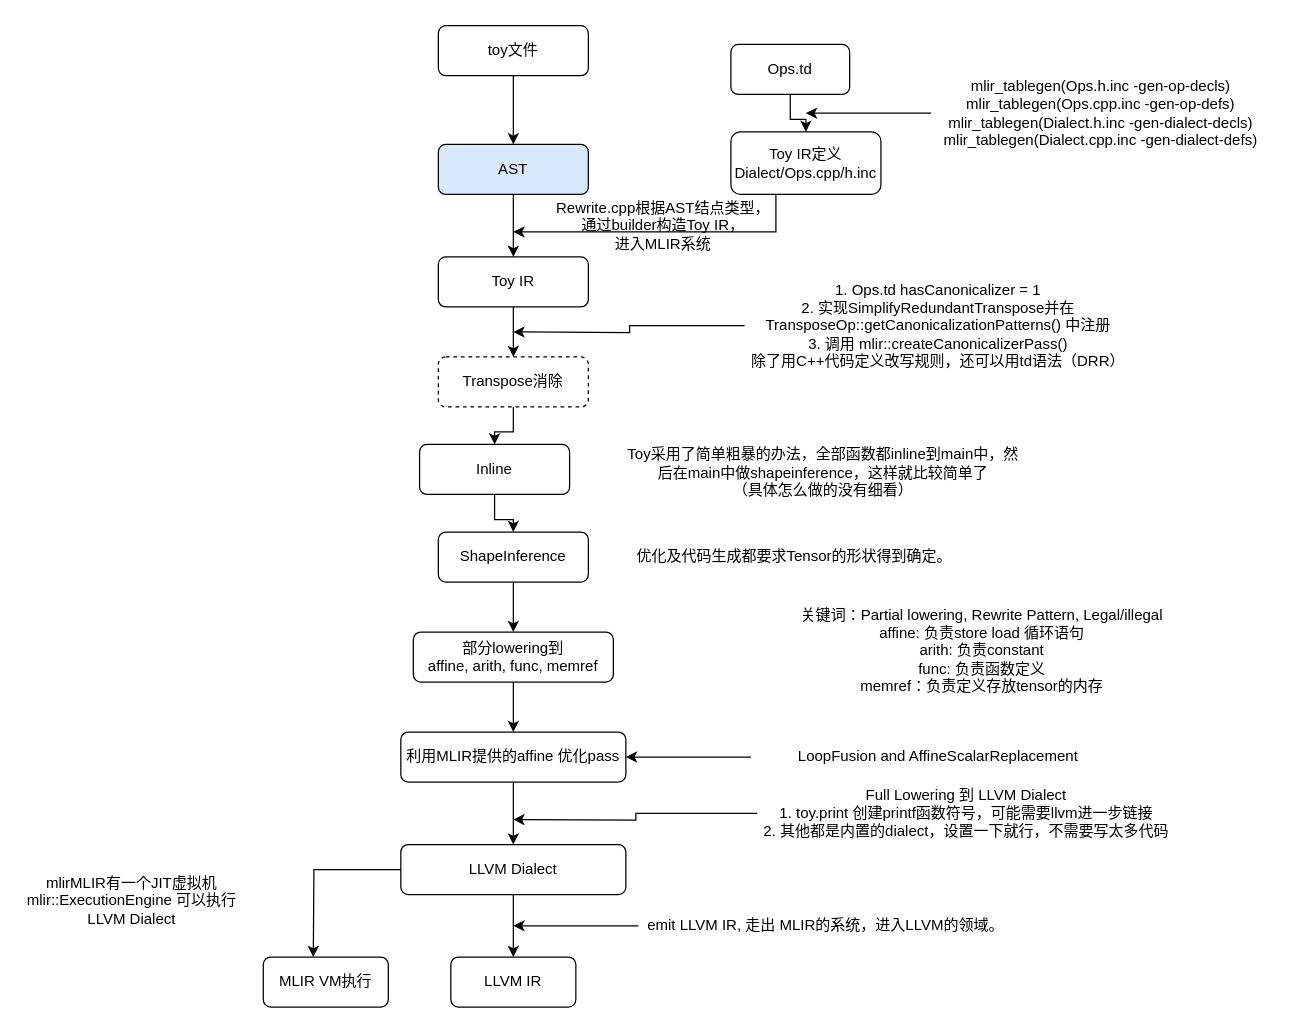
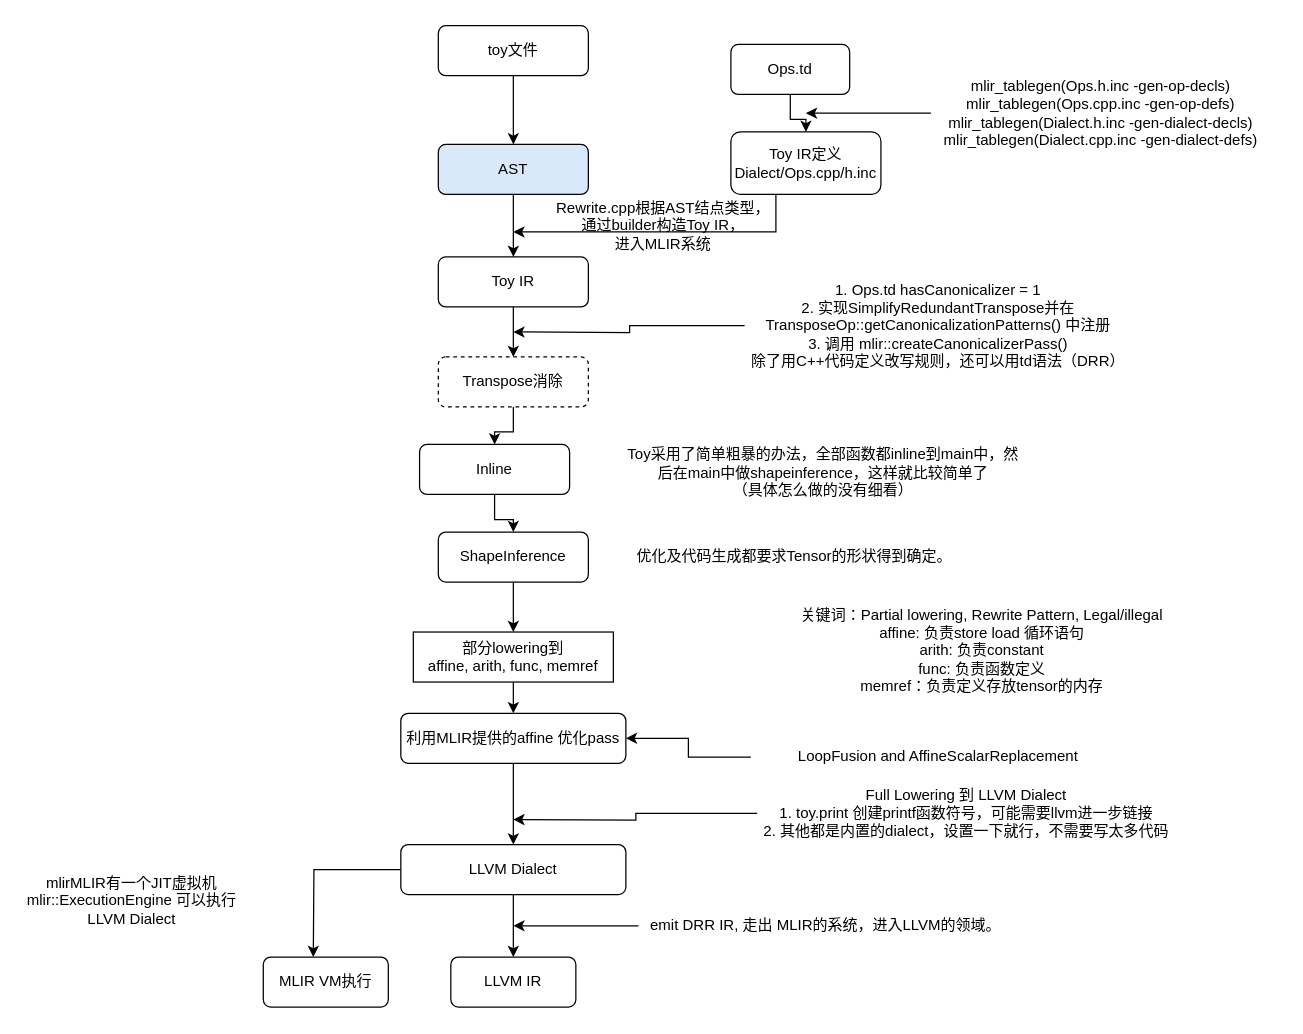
  <mxCell id="0" />
  <mxCell id="1" parent="0" />
  <mxCell id="2" style="edgeStyle=orthogonalEdgeStyle;rounded=0;orthogonalLoop=1;jettySize=auto;html=1;entryX=0.5;entryY=0;entryDx=0;entryDy=0;" parent="1" source="3" target="9" edge="1"><mxGeometry relative="1" as="geometry" /></mxCell>
  <mxCell id="3" value="toy文件" style="rounded=1;whiteSpace=wrap;html=1;fontSize=12;glass=0;strokeWidth=1;shadow=0;" parent="1" vertex="1"><mxGeometry x="350" y="20" width="120" height="40" as="geometry" /></mxCell>
  <mxCell id="4" value="" style="edgeStyle=orthogonalEdgeStyle;rounded=0;orthogonalLoop=1;jettySize=auto;html=1;" parent="1" source="5" target="7" edge="1"><mxGeometry relative="1" as="geometry" /></mxCell>
  <mxCell id="5" value="Ops.td" style="rounded=1;whiteSpace=wrap;html=1;fontSize=12;glass=0;strokeWidth=1;shadow=0;" parent="1" vertex="1"><mxGeometry x="584" y="35" width="95" height="40" as="geometry" /></mxCell>
  <mxCell id="6" style="edgeStyle=orthogonalEdgeStyle;rounded=0;orthogonalLoop=1;jettySize=auto;html=1;" parent="1" source="7" edge="1"><mxGeometry relative="1" as="geometry"><mxPoint x="410" y="185" as="targetPoint" /><Array as="points"><mxPoint x="620" y="185" /></Array></mxGeometry></mxCell>
  <mxCell id="7" value="Toy IR定义&lt;br&gt;Dialect/Ops.cpp/h.inc" style="whiteSpace=wrap;html=1;rounded=1;glass=0;strokeWidth=1;shadow=0;" parent="1" vertex="1"><mxGeometry x="584" y="105" width="120" height="50" as="geometry" /></mxCell>
  <mxCell id="8" style="edgeStyle=orthogonalEdgeStyle;rounded=0;orthogonalLoop=1;jettySize=auto;html=1;entryX=0.5;entryY=0;entryDx=0;entryDy=0;" parent="1" source="9" target="11" edge="1"><mxGeometry relative="1" as="geometry" /></mxCell>
  <mxCell id="9" value="AST" style="rounded=1;whiteSpace=wrap;html=1;fontSize=12;glass=0;strokeWidth=1;shadow=0;fillColor=#dae8fc;" parent="1" vertex="1"><mxGeometry x="350" y="115" width="120" height="40" as="geometry" /></mxCell>
  <mxCell id="10" style="edgeStyle=orthogonalEdgeStyle;rounded=0;orthogonalLoop=1;jettySize=auto;html=1;entryX=0.5;entryY=0;entryDx=0;entryDy=0;" parent="1" source="11" target="13" edge="1"><mxGeometry relative="1" as="geometry" /></mxCell>
  <mxCell id="11" value="Toy IR" style="rounded=1;whiteSpace=wrap;html=1;fontSize=12;glass=0;strokeWidth=1;shadow=0;" parent="1" vertex="1"><mxGeometry x="350" y="205" width="120" height="40" as="geometry" /></mxCell>
  <mxCell id="12" value="" style="edgeStyle=orthogonalEdgeStyle;rounded=0;orthogonalLoop=1;jettySize=auto;html=1;" parent="1" source="13" target="17" edge="1"><mxGeometry relative="1" as="geometry" /></mxCell>
  <mxCell id="13" value="Transpose消除" style="rounded=1;whiteSpace=wrap;html=1;fontSize=12;glass=0;strokeWidth=1;shadow=0;dashed=1;" parent="1" vertex="1"><mxGeometry x="350" y="285" width="120" height="40" as="geometry" /></mxCell>
  <mxCell id="14" style="edgeStyle=orthogonalEdgeStyle;rounded=0;orthogonalLoop=1;jettySize=auto;html=1;" parent="1" source="15" edge="1"><mxGeometry relative="1" as="geometry"><mxPoint x="410" y="265" as="targetPoint" /></mxGeometry></mxCell>
  <mxCell id="15" value="1. Ops.td hasCanonicalizer = 1&lt;br&gt;2. 实现SimplifyRedundantTranspose并在TransposeOp::getCanonicalizationPatterns() 中注册&lt;br&gt;3. 调用&amp;nbsp;mlir::createCanonicalizerPass()&lt;br&gt;&lt;span style=&quot;background-color: initial;&quot;&gt;除了用C++代码定义改写规则，还可以用td语法（DRR）&lt;br&gt;&lt;/span&gt;" style="text;html=1;strokeColor=none;fillColor=none;align=center;verticalAlign=middle;whiteSpace=wrap;rounded=0;" parent="1" vertex="1"><mxGeometry x="595" y="235" width="310" height="50" as="geometry" /></mxCell>
  <mxCell id="16" style="edgeStyle=orthogonalEdgeStyle;rounded=0;orthogonalLoop=1;jettySize=auto;html=1;entryX=0.5;entryY=0;entryDx=0;entryDy=0;" parent="1" source="17" target="20" edge="1"><mxGeometry relative="1" as="geometry" /></mxCell>
  <mxCell id="17" value="Inline" style="whiteSpace=wrap;html=1;rounded=1;glass=0;strokeWidth=1;shadow=0;" parent="1" vertex="1"><mxGeometry x="335" y="355" width="120" height="40" as="geometry" /></mxCell>
  <mxCell id="18" value="&lt;br&gt;Toy采用了简单粗暴的办法，全部函数都inline到main中，然后在main中做shapeinference，这样就比较简单了&lt;br&gt;（具体怎么做的没有细看）" style="text;html=1;strokeColor=none;fillColor=none;align=center;verticalAlign=middle;whiteSpace=wrap;rounded=0;" parent="1" vertex="1"><mxGeometry x="500" y="355" width="316" height="30" as="geometry" /></mxCell>
  <mxCell id="19" style="edgeStyle=orthogonalEdgeStyle;rounded=0;orthogonalLoop=1;jettySize=auto;html=1;entryX=0.5;entryY=0;entryDx=0;entryDy=0;" parent="1" source="20" target="23" edge="1"><mxGeometry relative="1" as="geometry" /></mxCell>
  <mxCell id="20" value="ShapeInference" style="whiteSpace=wrap;html=1;rounded=1;glass=0;strokeWidth=1;shadow=0;" parent="1" vertex="1"><mxGeometry x="350" y="425" width="120" height="40" as="geometry" /></mxCell>
  <mxCell id="21" value="优化及代码生成都要求Tensor的形状得到确定。" style="text;html=1;strokeColor=none;fillColor=none;align=center;verticalAlign=middle;whiteSpace=wrap;rounded=0;" parent="1" vertex="1"><mxGeometry x="500" y="430" width="270" height="30" as="geometry" /></mxCell>
  <mxCell id="22" style="edgeStyle=orthogonalEdgeStyle;rounded=0;orthogonalLoop=1;jettySize=auto;html=1;entryX=0.5;entryY=0;entryDx=0;entryDy=0;" parent="1" source="23" target="28" edge="1"><mxGeometry relative="1" as="geometry" /></mxCell>
- <mxCell id="23" value="部分lowering到&lt;br&gt;affine, arith, func, memref" style="whiteSpace=wrap;html=1;rounded=1;glass=0;strokeWidth=1;shadow=0;" parent="1" vertex="1"><mxGeometry x="330" y="505" width="160" height="40" as="geometry" /></mxCell>
+ <mxCell id="23" value="部分lowering到&lt;br&gt;affine, arith, func, memref" style="whiteSpace=wrap;html=1;glass=0;strokeWidth=1;shadow=0;rounded=0;" parent="1" vertex="1"><mxGeometry x="330" y="505" width="160" height="40" as="geometry" /></mxCell>
  <mxCell id="24" value="关键词：Partial lowering, Rewrite Pattern, Legal/illegal&lt;br&gt;affine: 负责store load 循环语句&lt;br&gt;arith: 负责constant&lt;br&gt;func: 负责函数定义&lt;br&gt;memref：负责定义存放tensor的内存" style="text;html=1;strokeColor=none;fillColor=none;align=center;verticalAlign=middle;whiteSpace=wrap;rounded=0;" parent="1" vertex="1"><mxGeometry x="620" y="505" width="330" height="30" as="geometry" /></mxCell>
  <mxCell id="25" style="edgeStyle=orthogonalEdgeStyle;rounded=0;orthogonalLoop=1;jettySize=auto;html=1;entryX=1;entryY=0.5;entryDx=0;entryDy=0;" parent="1" source="26" target="28" edge="1"><mxGeometry relative="1" as="geometry" /></mxCell>
  <mxCell id="26" value="LoopFusion and AffineScalarReplacement" style="text;html=1;strokeColor=none;fillColor=none;align=center;verticalAlign=middle;whiteSpace=wrap;rounded=0;" parent="1" vertex="1"><mxGeometry x="600" y="590" width="300" height="30" as="geometry" /></mxCell>
  <mxCell id="27" style="edgeStyle=orthogonalEdgeStyle;rounded=0;orthogonalLoop=1;jettySize=auto;html=1;entryX=0.5;entryY=0;entryDx=0;entryDy=0;" parent="1" source="28" target="33" edge="1"><mxGeometry relative="1" as="geometry" /></mxCell>
- <mxCell id="28" value="利用MLIR提供的affine 优化pass" style="whiteSpace=wrap;html=1;rounded=1;glass=0;strokeWidth=1;shadow=0;" parent="1" vertex="1"><mxGeometry x="320" y="585" width="180" height="40" as="geometry" /></mxCell>
+ <mxCell id="28" value="利用MLIR提供的affine 优化pass" style="whiteSpace=wrap;html=1;rounded=1;glass=0;strokeWidth=1;shadow=0;" parent="1" vertex="1"><mxGeometry x="320" y="570" width="180" height="40" as="geometry" /></mxCell>
  <mxCell id="29" style="edgeStyle=orthogonalEdgeStyle;rounded=0;orthogonalLoop=1;jettySize=auto;html=1;" parent="1" edge="1"><mxGeometry relative="1" as="geometry"><mxPoint x="644" y="90" as="targetPoint" /><mxPoint x="744" y="90" as="sourcePoint" /></mxGeometry></mxCell>
  <mxCell id="30" value="&lt;div&gt;mlir_tablegen(Ops.h.inc -gen-op-decls)&lt;/div&gt;&lt;div&gt;mlir_tablegen(Ops.cpp.inc -gen-op-defs)&lt;/div&gt;&lt;div&gt;mlir_tablegen(Dialect.h.inc -gen-dialect-decls)&lt;/div&gt;&lt;div&gt;mlir_tablegen(Dialect.cpp.inc -gen-dialect-defs)&lt;/div&gt;" style="text;html=1;strokeColor=none;fillColor=none;align=center;verticalAlign=middle;whiteSpace=wrap;rounded=0;" parent="1" vertex="1"><mxGeometry x="740" y="75" width="280" height="30" as="geometry" /></mxCell>
  <mxCell id="31" style="edgeStyle=orthogonalEdgeStyle;rounded=0;orthogonalLoop=1;jettySize=auto;html=1;entryX=0.5;entryY=0;entryDx=0;entryDy=0;" parent="1" source="33" target="36" edge="1"><mxGeometry relative="1" as="geometry" /></mxCell>
  <mxCell id="32" style="edgeStyle=orthogonalEdgeStyle;rounded=0;orthogonalLoop=1;jettySize=auto;html=1;" parent="1" source="33" edge="1"><mxGeometry relative="1" as="geometry"><mxPoint x="250" y="765" as="targetPoint" /></mxGeometry></mxCell>
  <mxCell id="33" value="LLVM Dialect" style="whiteSpace=wrap;html=1;rounded=1;glass=0;strokeWidth=1;shadow=0;" parent="1" vertex="1"><mxGeometry x="320" y="675" width="180" height="40" as="geometry" /></mxCell>
  <mxCell id="34" style="edgeStyle=orthogonalEdgeStyle;rounded=0;orthogonalLoop=1;jettySize=auto;html=1;" parent="1" source="35" edge="1"><mxGeometry relative="1" as="geometry"><mxPoint x="410" y="655" as="targetPoint" /></mxGeometry></mxCell>
  <mxCell id="35" value="Full Lowering 到 LLVM Dialect&lt;br&gt;1. toy.print 创建printf函数符号，可能需要llvm进一步链接&lt;br&gt;2. 其他都是内置的dialect，设置一下就行，不需要写太多代码" style="text;html=1;strokeColor=none;fillColor=none;align=center;verticalAlign=middle;whiteSpace=wrap;rounded=0;" parent="1" vertex="1"><mxGeometry x="605" y="635" width="335" height="30" as="geometry" /></mxCell>
  <mxCell id="36" value="LLVM IR" style="whiteSpace=wrap;html=1;rounded=1;glass=0;strokeWidth=1;shadow=0;" parent="1" vertex="1"><mxGeometry x="360" y="765" width="100" height="40" as="geometry" /></mxCell>
  <mxCell id="37" style="edgeStyle=orthogonalEdgeStyle;rounded=0;orthogonalLoop=1;jettySize=auto;html=1;" parent="1" source="38" edge="1"><mxGeometry relative="1" as="geometry"><mxPoint x="410" y="740" as="targetPoint" /></mxGeometry></mxCell>
- <mxCell id="38" value="emit LLVM IR, 走出 MLIR的系统，进入LLVM的领域。" style="text;html=1;strokeColor=none;fillColor=none;align=center;verticalAlign=middle;whiteSpace=wrap;rounded=0;" parent="1" vertex="1"><mxGeometry x="510" y="725" width="300" height="30" as="geometry" /></mxCell>
+ <mxCell id="38" value="emit DRR IR, 走出 MLIR的系统，进入LLVM的领域。" style="text;html=1;strokeColor=none;fillColor=none;align=center;verticalAlign=middle;whiteSpace=wrap;rounded=0;" parent="1" vertex="1"><mxGeometry x="510" y="725" width="300" height="30" as="geometry" /></mxCell>
  <mxCell id="39" value="MLIR VM执行" style="whiteSpace=wrap;html=1;rounded=1;glass=0;strokeWidth=1;shadow=0;" parent="1" vertex="1"><mxGeometry x="210" y="765" width="100" height="40" as="geometry" /></mxCell>
  <mxCell id="40" value="mlirMLIR有一个JIT虚拟机mlir::ExecutionEngine 可以执行LLVM Dialect" style="text;html=1;strokeColor=none;fillColor=none;align=center;verticalAlign=middle;whiteSpace=wrap;rounded=0;" parent="1" vertex="1"><mxGeometry x="20" y="705" width="170" height="30" as="geometry" /></mxCell>
  <mxCell id="41" value="Rewrite.cpp根据AST结点类型，&lt;br&gt;通过builder构造Toy IR，&lt;br&gt;进入MLIR系统" style="text;html=1;strokeColor=none;fillColor=none;align=center;verticalAlign=middle;whiteSpace=wrap;rounded=0;" parent="1" vertex="1"><mxGeometry x="430" y="165" width="200" height="30" as="geometry" /></mxCell>
